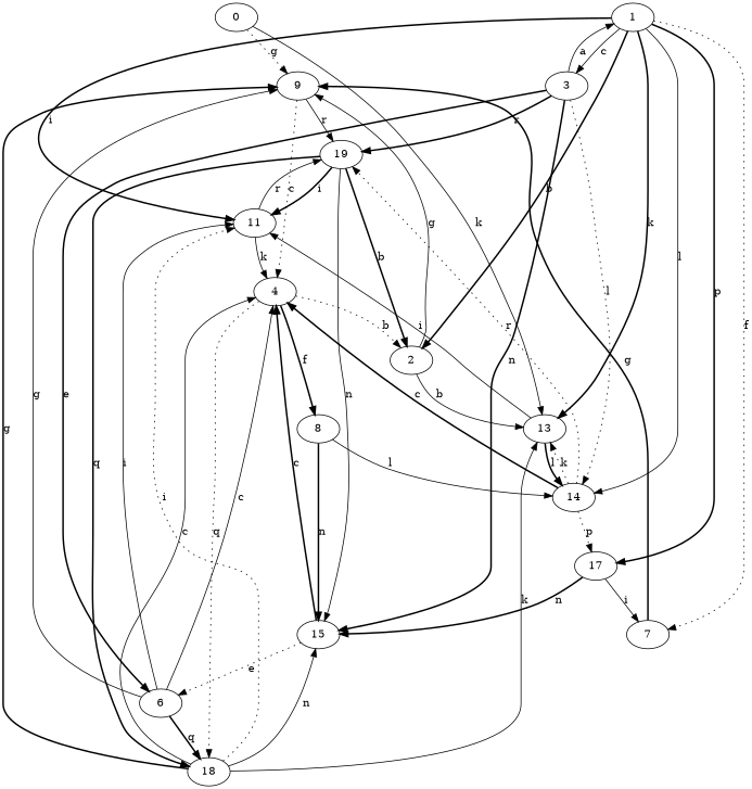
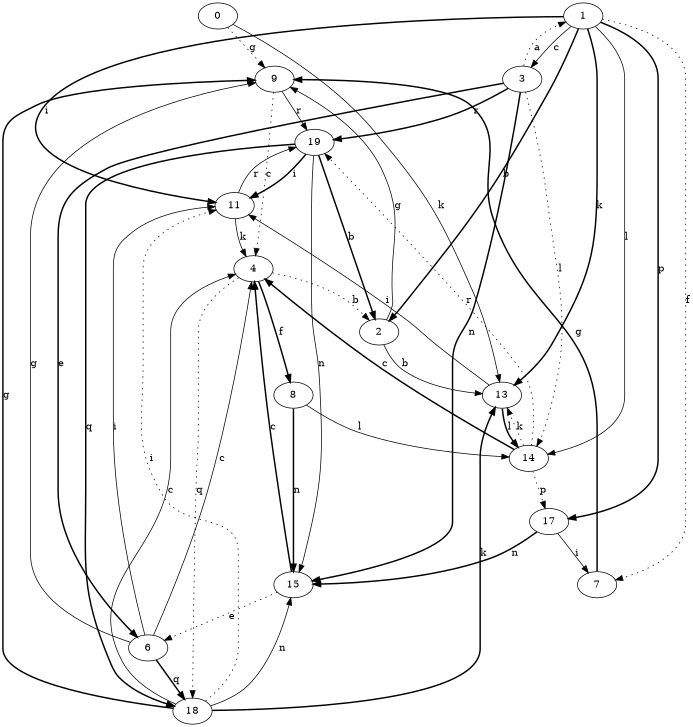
  strict digraph {
    edge [style=bold]
    0
    9
    13
    19
    4
    11
    14
    1
    2
    3
    7
    17
    6
    15
    18
    8
    0 -> 9 [label=g style=dotted]
    0 -> 13 [label=k style=solid]
    9 -> 19 [label=r style=solid]
    9 -> 4 [label=c style=dotted]
    13 -> 11 [label=i style=solid]
    13 -> 14 [label=l]
    19 -> 11 [label=i]
    19 -> 2 [label=b]
    19 -> 15 [label=n style=solid]
    19 -> 18 [label=q]
    4 -> 2 [label=b style=dotted]
    4 -> 18 [label=q style=dotted]
    4 -> 8 [label=f]
    11 -> 19 [label=r style=solid]
    11 -> 4 [label=k style=solid]
    14 -> 13 [label=k style=dotted]
    14 -> 19 [label=r style=dotted]
    14 -> 4 [label=c]
    14 -> 17 [label=p style=dotted]
    1 -> 13 [label=k]
    1 -> 11 [label=i]
    1 -> 14 [label=l style=solid]
    1 -> 2 [label=b]
    1 -> 3 [label=c style=solid]
    1 -> 7 [label=f style=dotted]
    1 -> 17 [label=p]
    2 -> 9 [label=g style=solid]
    2 -> 13 [label=b style=solid]
    3 -> 19 [label=r]
    3 -> 14 [label=l style=dotted]
-   3 -> 1 [label=a style=solid]
+   3 -> 1 [label=a style=dotted]
    3 -> 6 [label=e]
    3 -> 15 [label=n]
    7 -> 9 [label=g]
    17 -> 7 [label=i style=solid]
    17 -> 15 [label=n]
    6 -> 9 [label=g style=solid]
    6 -> 4 [label=c style=solid]
    6 -> 11 [label=i style=solid]
    6 -> 18 [label=q]
    15 -> 4 [label=c]
    15 -> 6 [label=e style=dotted]
    18 -> 9 [label=g]
-   18 -> 13 [label=k style=solid]
+   18 -> 13 [label=k]
    18 -> 4 [label=c style=solid]
    18 -> 11 [label=i style=dotted]
    18 -> 15 [label=n style=solid]
    8 -> 14 [label=l style=solid]
    8 -> 15 [label=n]
  }
